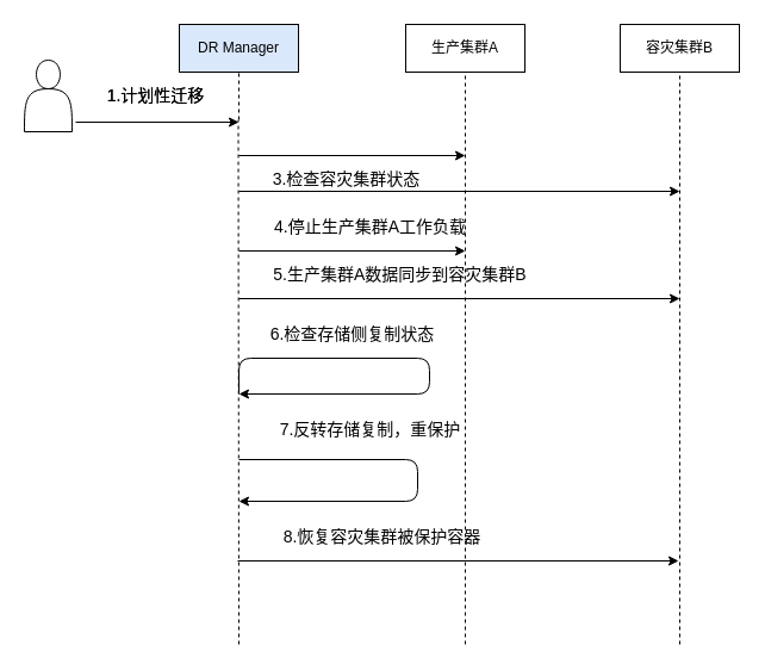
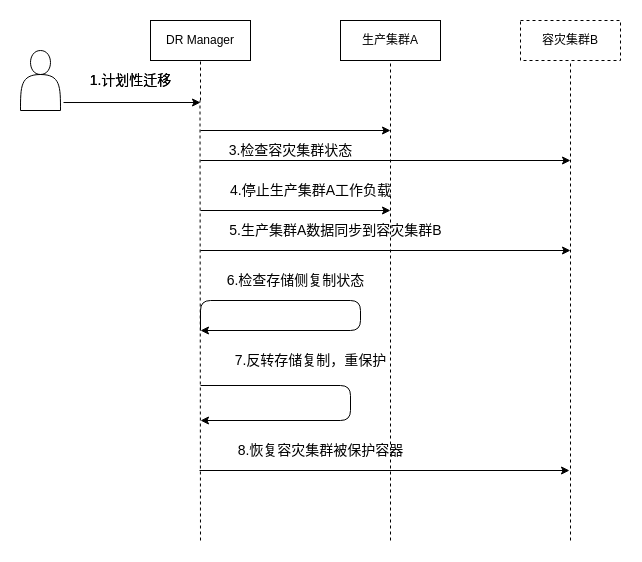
  <mxCell id="0" />
  <mxCell id="1" parent="0" />
  <mxCell id="2" value="" style="shape=actor;whiteSpace=wrap;html=1;" vertex="1" parent="1"><mxGeometry x="20" y="50" width="40" height="60" as="geometry" /></mxCell>
- <mxCell id="3" value="DR Manager" style="rounded=0;whiteSpace=wrap;html=1;fillColor=#dae8fc;" vertex="1" parent="1"><mxGeometry x="150" y="20" width="100" height="40" as="geometry" /></mxCell>
+ <mxCell id="3" value="DR Manager" style="rounded=0;whiteSpace=wrap;html=1;" vertex="1" parent="1"><mxGeometry x="150" y="20" width="100" height="40" as="geometry" /></mxCell>
  <mxCell id="4" value="生产集群A" style="rounded=0;whiteSpace=wrap;html=1;" vertex="1" parent="1"><mxGeometry x="340" y="20" width="100" height="40" as="geometry" /></mxCell>
- <mxCell id="5" value="容灾集群B" style="rounded=0;whiteSpace=wrap;html=1;" vertex="1" parent="1"><mxGeometry x="520" y="20" width="100" height="40" as="geometry" /></mxCell>
+ <mxCell id="5" value="容灾集群B" style="rounded=0;whiteSpace=wrap;html=1;dashed=1;" vertex="1" parent="1"><mxGeometry x="520" y="20" width="100" height="40" as="geometry" /></mxCell>
  <mxCell id="6" value="" style="endArrow=none;dashed=1;html=1;entryX=0.5;entryY=1;entryDx=0;entryDy=0;" edge="1" parent="1" target="3"><mxGeometry width="50" height="50" relative="1" as="geometry"><mxPoint x="200" y="100" as="sourcePoint" /><mxPoint x="330" y="80" as="targetPoint" /></mxGeometry></mxCell>
  <mxCell id="7" value="" style="endArrow=classic;html=1;exitX=1.075;exitY=0.867;exitDx=0;exitDy=0;exitPerimeter=0;" edge="1" parent="1" source="2"><mxGeometry width="50" height="50" relative="1" as="geometry"><mxPoint x="100" y="120" as="sourcePoint" /><mxPoint x="200" y="102" as="targetPoint" /></mxGeometry></mxCell>
  <mxCell id="8" value="&lt;font style=&quot;font-size: 14px&quot;&gt;1.计划性迁移&lt;/font&gt;" style="text;html=1;resizable=0;autosize=1;align=center;verticalAlign=middle;points=[];fillColor=none;strokeColor=none;rounded=0;" vertex="1" parent="1"><mxGeometry x="80" y="70" width="100" height="20" as="geometry" /></mxCell>
  <mxCell id="9" value="" style="endArrow=none;dashed=1;html=1;" edge="1" parent="1"><mxGeometry width="50" height="50" relative="1" as="geometry"><mxPoint x="200" y="540" as="sourcePoint" /><mxPoint x="199.5" y="100" as="targetPoint" /></mxGeometry></mxCell>
  <mxCell id="10" value="" style="endArrow=classic;html=1;" edge="1" parent="1"><mxGeometry width="50" height="50" relative="1" as="geometry"><mxPoint x="200" y="130" as="sourcePoint" /><mxPoint x="390" y="130" as="targetPoint" /></mxGeometry></mxCell>
  <mxCell id="11" value="" style="endArrow=none;dashed=1;html=1;entryX=0.5;entryY=1;entryDx=0;entryDy=0;" edge="1" parent="1" target="4"><mxGeometry width="50" height="50" relative="1" as="geometry"><mxPoint x="390" y="540" as="sourcePoint" /><mxPoint x="390" y="70" as="targetPoint" /></mxGeometry></mxCell>
  <mxCell id="12" value="&lt;font style=&quot;font-size: 14px&quot;&gt;1.计划性迁移&lt;/font&gt;" style="text;html=1;resizable=0;autosize=1;align=center;verticalAlign=middle;points=[];fillColor=none;strokeColor=none;rounded=0;" vertex="1" parent="1"><mxGeometry x="80" y="70" width="100" height="20" as="geometry" /></mxCell>
  <mxCell id="13" value="" style="endArrow=classic;html=1;" edge="1" parent="1"><mxGeometry width="50" height="50" relative="1" as="geometry"><mxPoint x="200" y="160" as="sourcePoint" /><mxPoint x="570" y="160" as="targetPoint" /></mxGeometry></mxCell>
  <mxCell id="14" value="" style="endArrow=none;dashed=1;html=1;entryX=0.5;entryY=1;entryDx=0;entryDy=0;" edge="1" parent="1" target="5"><mxGeometry width="50" height="50" relative="1" as="geometry"><mxPoint x="570" y="540" as="sourcePoint" /><mxPoint x="410" y="100" as="targetPoint" /></mxGeometry></mxCell>
  <mxCell id="15" value="&lt;font style=&quot;font-size: 14px&quot;&gt;3.检查容灾集群状态&lt;/font&gt;" style="text;html=1;resizable=0;autosize=1;align=center;verticalAlign=middle;points=[];fillColor=none;strokeColor=none;rounded=0;" vertex="1" parent="1"><mxGeometry x="220" y="140" width="140" height="20" as="geometry" /></mxCell>
  <mxCell id="16" value="" style="endArrow=classic;html=1;" edge="1" parent="1"><mxGeometry width="50" height="50" relative="1" as="geometry"><mxPoint x="200" y="210" as="sourcePoint" /><mxPoint x="390" y="210" as="targetPoint" /></mxGeometry></mxCell>
  <mxCell id="17" value="&lt;font style=&quot;font-size: 14px&quot;&gt;4.停止生产集群A工作负载&lt;/font&gt;" style="text;html=1;resizable=0;autosize=1;align=center;verticalAlign=middle;points=[];fillColor=none;strokeColor=none;rounded=0;" vertex="1" parent="1"><mxGeometry x="220" y="180" width="180" height="20" as="geometry" /></mxCell>
  <mxCell id="18" value="" style="endArrow=classic;html=1;" edge="1" parent="1"><mxGeometry width="50" height="50" relative="1" as="geometry"><mxPoint x="200" y="250" as="sourcePoint" /><mxPoint x="570" y="250" as="targetPoint" /></mxGeometry></mxCell>
  <mxCell id="19" value="&lt;font style=&quot;font-size: 14px&quot;&gt;5.生产集群A数据同步到容灾集群B&lt;/font&gt;" style="text;html=1;resizable=0;autosize=1;align=center;verticalAlign=middle;points=[];fillColor=none;strokeColor=none;rounded=0;" vertex="1" parent="1"><mxGeometry x="220" y="220" width="230" height="20" as="geometry" /></mxCell>
  <mxCell id="20" value="" style="endArrow=classic;html=1;edgeStyle=orthogonalEdgeStyle;" edge="1" parent="1"><mxGeometry width="50" height="50" relative="1" as="geometry"><mxPoint x="200" y="330" as="sourcePoint" /><mxPoint x="200" y="330" as="targetPoint" /><Array as="points"><mxPoint x="200" y="300" /><mxPoint x="360" y="300" /><mxPoint x="360" y="330" /></Array></mxGeometry></mxCell>
  <mxCell id="21" value="&lt;font style=&quot;font-size: 14px&quot;&gt;6.检查存储侧复制状态&lt;/font&gt;" style="text;html=1;resizable=0;autosize=1;align=center;verticalAlign=middle;points=[];fillColor=none;strokeColor=none;rounded=0;" vertex="1" parent="1"><mxGeometry x="220" y="270" width="150" height="20" as="geometry" /></mxCell>
  <mxCell id="22" value="" style="endArrow=classic;html=1;edgeStyle=elbowEdgeStyle;" edge="1" parent="1"><mxGeometry width="50" height="50" relative="1" as="geometry"><mxPoint x="200" y="385" as="sourcePoint" /><mxPoint x="200" y="420" as="targetPoint" /><Array as="points"><mxPoint x="350" y="405" /></Array></mxGeometry></mxCell>
  <mxCell id="23" value="&lt;font style=&quot;font-size: 14px&quot;&gt;7.反转存储复制，重保护&lt;/font&gt;" style="text;html=1;resizable=0;autosize=1;align=center;verticalAlign=middle;points=[];fillColor=none;strokeColor=none;rounded=0;" vertex="1" parent="1"><mxGeometry x="225" y="350" width="170" height="20" as="geometry" /></mxCell>
  <mxCell id="24" value="" style="endArrow=classic;html=1;" edge="1" parent="1"><mxGeometry width="50" height="50" relative="1" as="geometry"><mxPoint x="199" y="470" as="sourcePoint" /><mxPoint x="569" y="470" as="targetPoint" /></mxGeometry></mxCell>
  <mxCell id="25" value="&lt;font style=&quot;font-size: 14px&quot;&gt;8.恢复容灾集群被保护容器&lt;/font&gt;" style="text;html=1;resizable=0;autosize=1;align=center;verticalAlign=middle;points=[];fillColor=none;strokeColor=none;rounded=0;" vertex="1" parent="1"><mxGeometry x="230" y="440" width="180" height="20" as="geometry" /></mxCell>
